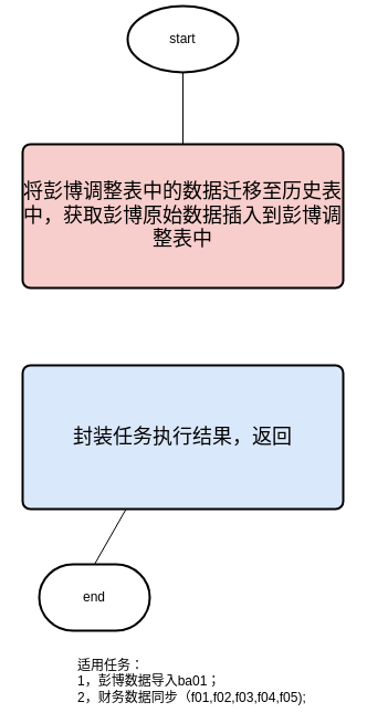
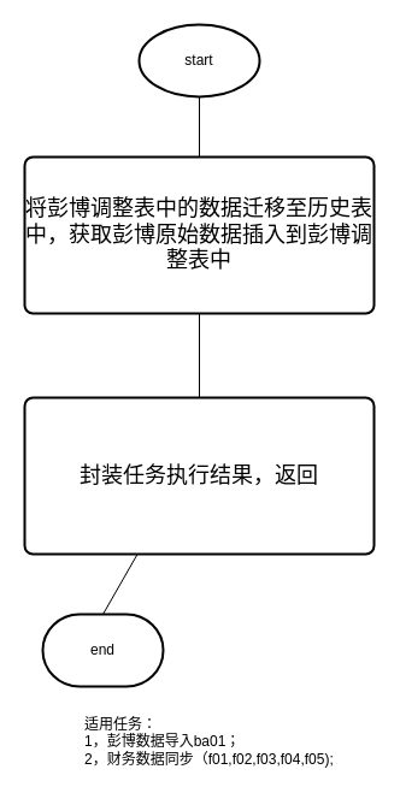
  <mxCell id="0" />
  <mxCell id="1" parent="0" />
- <mxCell id="2" value="start" style="strokeWidth=2;html=1;shape=mxgraph.flowchart.start_1;whiteSpace=wrap;" vertex="1" parent="1"><mxGeometry x="115" y="5" width="100" height="60" as="geometry" /></mxCell>
+ <mxCell id="2" value="start" style="strokeWidth=2;html=1;shape=mxgraph.flowchart.start_1;whiteSpace=wrap;" vertex="1" parent="1"><mxGeometry x="115" y="20" width="100" height="60" as="geometry" /></mxCell>
  <mxCell id="3" value="end" style="strokeWidth=2;html=1;shape=mxgraph.flowchart.terminator;whiteSpace=wrap;" vertex="1" parent="1"><mxGeometry x="35" y="510" width="100" height="60" as="geometry" /></mxCell>
  <mxCell id="4" value="" style="endArrow=none;html=1;entryX=0.5;entryY=1;entryDx=0;entryDy=0;entryPerimeter=0;exitX=0.5;exitY=0;exitDx=0;exitDy=0;" edge="1" parent="1" source="7" target="2"><mxGeometry width="50" height="50" relative="1" as="geometry"><mxPoint x="165" y="120" as="sourcePoint" /><mxPoint x="-68" y="470" as="targetPoint" /></mxGeometry></mxCell>
  <mxCell id="5" value="" style="endArrow=none;html=1;entryX=0.5;entryY=1;entryDx=0;entryDy=0;entryPerimeter=0;exitX=0.5;exitY=0;exitDx=0;exitDy=0;" edge="1" parent="1"><mxGeometry width="50" height="50" relative="1" as="geometry"><mxPoint x="165" y="240" as="sourcePoint" /><mxPoint x="165" y="190" as="targetPoint" /></mxGeometry></mxCell>
  <mxCell id="6" value="" style="endArrow=none;html=1;entryX=0.5;entryY=1;entryDx=0;entryDy=0;exitX=0.5;exitY=0;exitDx=0;exitDy=0;exitPerimeter=0;" edge="1" parent="1" source="3"><mxGeometry width="50" height="50" relative="1" as="geometry"><mxPoint x="12" y="740" as="sourcePoint" /><mxPoint x="165" y="370" as="targetPoint" /></mxGeometry></mxCell>
- <mxCell id="7" value="将彭博调整表中的数据迁移至历史表中，获取彭博原始数据插入到彭博调整表中&lt;br style=&quot;font-size: 18px&quot;&gt;" style="rounded=1;whiteSpace=wrap;html=1;absoluteArcSize=1;arcSize=14;strokeWidth=2;fontSize=18;fillColor=#f8cecc;" vertex="1" parent="1"><mxGeometry x="20" y="130" width="290" height="130" as="geometry" /></mxCell>
- <mxCell id="8" value="封装任务执行结果，返回&lt;br style=&quot;font-size: 18px&quot;&gt;" style="rounded=1;whiteSpace=wrap;html=1;absoluteArcSize=1;arcSize=14;strokeWidth=2;fontSize=18;fillColor=#dae8fc;" vertex="1" parent="1"><mxGeometry x="20" y="330" width="290" height="130" as="geometry" /></mxCell>
+ <mxCell id="7" value="将彭博调整表中的数据迁移至历史表中，获取彭博原始数据插入到彭博调整表中&lt;br style=&quot;font-size: 18px&quot;&gt;" style="rounded=1;whiteSpace=wrap;html=1;absoluteArcSize=1;arcSize=14;strokeWidth=2;fontSize=18;" vertex="1" parent="1"><mxGeometry x="20" y="130" width="290" height="130" as="geometry" /></mxCell>
+ <mxCell id="8" value="封装任务执行结果，返回&lt;br style=&quot;font-size: 18px&quot;&gt;" style="rounded=1;whiteSpace=wrap;html=1;absoluteArcSize=1;arcSize=14;strokeWidth=2;fontSize=18;" vertex="1" parent="1"><mxGeometry x="20" y="330" width="290" height="130" as="geometry" /></mxCell>
+ <mxCell id="9" value="" style="endArrow=none;html=1;entryX=0.5;entryY=1;entryDx=0;entryDy=0;exitX=0.5;exitY=0;exitDx=0;exitDy=0;" edge="1" parent="1" source="8" target="7"><mxGeometry width="50" height="50" relative="1" as="geometry"><mxPoint x="142" y="330" as="sourcePoint" /><mxPoint x="192" y="280" as="targetPoint" /></mxGeometry></mxCell>
  <mxCell id="10" value="适用任务：&lt;br&gt;1，彭博数据导入ba01；&lt;br&gt;2，财务数据同步（f01,f02,f03,f04,f05);&lt;br&gt;" style="text;html=1;resizable=0;points=[];autosize=1;align=left;verticalAlign=top;spacingTop=-4;" vertex="1" parent="1"><mxGeometry x="68" y="592" width="220" height="40" as="geometry" /></mxCell>
